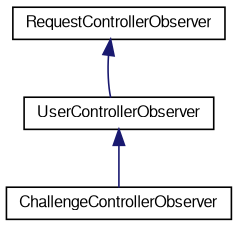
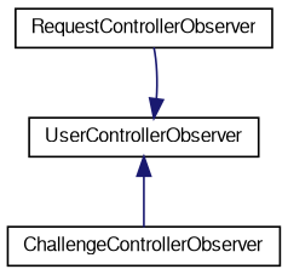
  digraph {
    rankdir=TB
    node [color=black fillcolor=white fontname=FreeSans fontsize=10 shape=record style=filled]
    edge [color=midnightblue dir=back fontname=FreeSans fontsize=10 labelfontname=FreeSans labelfontsize=10 style=solid]
    n1 [height=0.2 label=RequestControllerObserver width=0.4]
    n2 [height=0.2 label=UserControllerObserver width=0.4]
    n3 [height=0.2 label=ChallengeControllerObserver width=0.4]
-   n1 -> n2
+   n2 -> n1
    n2 -> n3
  }
